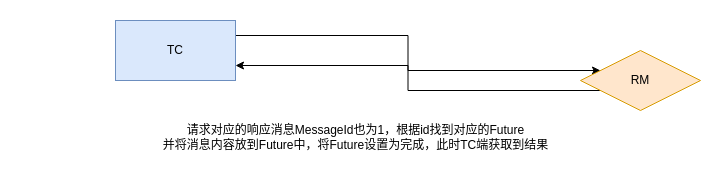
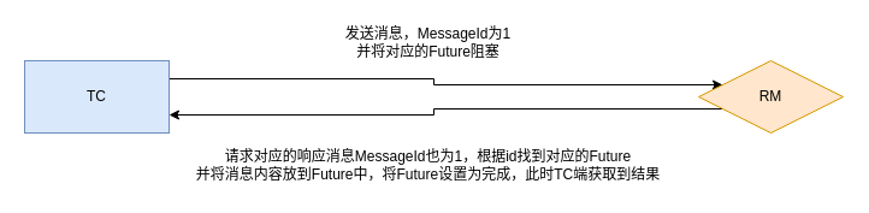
  <mxCell id="0" />
  <mxCell id="1" parent="0" />
  <mxCell id="2" style="edgeStyle=orthogonalEdgeStyle;rounded=0;orthogonalLoop=1;jettySize=auto;html=1;exitX=1;exitY=0.25;exitDx=0;exitDy=0;entryX=0;entryY=0.25;entryDx=0;entryDy=0;" edge="1" parent="1" source="3" target="5"><mxGeometry relative="1" as="geometry" /></mxCell>
- <mxCell id="3" value="TC" style="rounded=0;whiteSpace=wrap;html=1;fillColor=#dae8fc;strokeColor=#6c8ebf;" vertex="1" parent="1"><mxGeometry x="115" y="20" width="120" height="60" as="geometry" /></mxCell>
+ <mxCell id="3" value="TC" style="rounded=0;whiteSpace=wrap;html=1;fillColor=#dae8fc;strokeColor=#6c8ebf;" vertex="1" parent="1"><mxGeometry y="50" width="120" height="60" as="geometry" x="20" /></mxCell>
  <mxCell id="4" style="edgeStyle=orthogonalEdgeStyle;rounded=0;orthogonalLoop=1;jettySize=auto;html=1;exitX=0;exitY=0.75;exitDx=0;exitDy=0;entryX=1;entryY=0.75;entryDx=0;entryDy=0;" edge="1" parent="1" source="5" target="3"><mxGeometry relative="1" as="geometry" /></mxCell>
  <mxCell id="5" value="RM" style="rhombus;whiteSpace=wrap;html=1;fillColor=#ffe6cc;strokeColor=#d79b00;" vertex="1" parent="1"><mxGeometry x="580" y="50" width="120" height="60" as="geometry" /></mxCell>
+ <mxCell id="6" value="&lt;div&gt;发送消息，MessageId为1&lt;/div&gt;&lt;div&gt;并将对应的Future阻塞&lt;/div&gt;" style="text;html=1;align=center;verticalAlign=middle;resizable=0;points=[];autosize=1;strokeColor=none;fillColor=none;" vertex="1" parent="1"><mxGeometry x="280" y="20" width="150" height="30" as="geometry" /></mxCell>
  <mxCell id="7" value="&lt;div&gt;&lt;br&gt;&lt;/div&gt;&lt;div&gt;请求对应的响应消息MessageId也为1，根据id找到对应的Future&lt;/div&gt;&lt;div&gt;并将消息内容放到Future中，将Future设置为完成，此时TC端获取到结果&lt;/div&gt;" style="text;html=1;align=center;verticalAlign=middle;resizable=0;points=[];autosize=1;strokeColor=none;fillColor=none;" vertex="1" parent="1"><mxGeometry x="155" y="105" width="400" height="50" as="geometry" /></mxCell>
